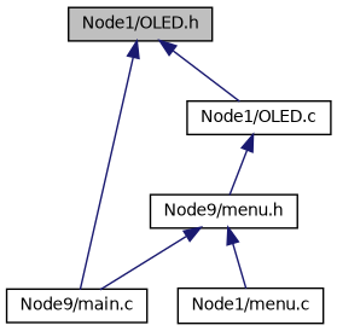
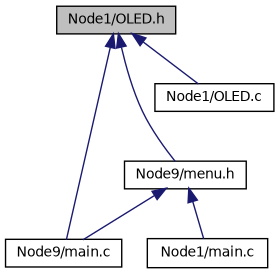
  digraph {
    node [color=black fillcolor=white fontname=Helvetica fontsize=10 shape=record style=filled]
    edge [color=midnightblue dir=back fontname=Helvetica fontsize=10 labelfontname=Helvetica labelfontsize=10 style=solid]
    n1 [fillcolor=grey75 fontcolor=black height=0.2 label="Node1/OLED.h" width=0.4]
    n2 [height=0.2 label="Node9/main.c" width=0.4]
    n3 [height=0.2 label="Node9/menu.h" width=0.4]
    n4 [height=0.2 label="Node1/OLED.c" width=0.4]
-   n5 [height=0.2 label="Node1/menu.c" width=0.4]
+   n5 [height=0.2 label="Node1/main.c" width=0.4]
    n1 -> n2
-   n4 -> n3
+   n1 -> n3
    n1 -> n4
    n3 -> n2
    n3 -> n5
  }
